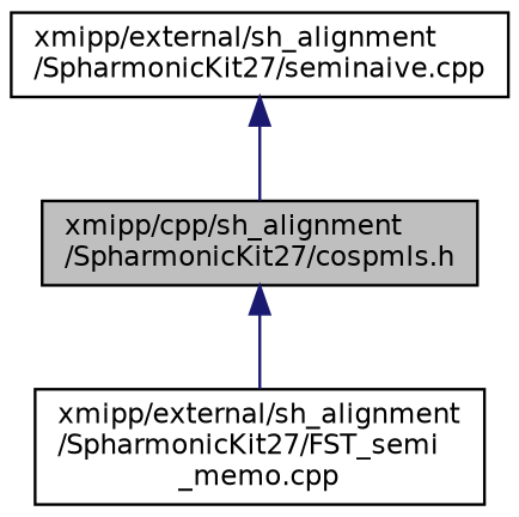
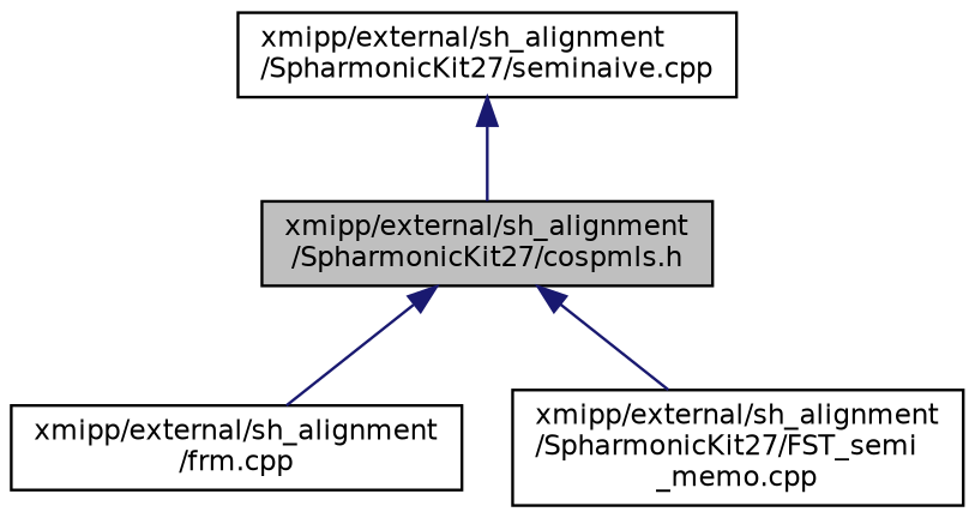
  digraph {
    node [color=black fillcolor=white fontname=Helvetica fontsize=10 shape=record style=filled]
    edge [color=midnightblue dir=back fontname=Helvetica fontsize=10 labelfontname=Helvetica labelfontsize=10 style=solid]
-   n1 [fillcolor=grey75 fontcolor=black height=0.2 label="xmipp/cpp/sh_alignment\l/SpharmonicKit27/cospmls.h" width=0.4]
+   n1 [fillcolor=grey75 fontcolor=black height=0.2 label="xmipp/external/sh_alignment\l/SpharmonicKit27/cospmls.h" width=0.4]
+   n2 [height=0.2 label="xmipp/external/sh_alignment\l/frm.cpp" width=0.4]
    n3 [height=0.2 label="xmipp/external/sh_alignment\l/SpharmonicKit27/FST_semi\l_memo.cpp" width=0.4]
    n4 [height=0.2 label="xmipp/external/sh_alignment\l/SpharmonicKit27/seminaive.cpp" width=0.4]
+   n1 -> n2
    n1 -> n3
    n4 -> n1
  }
